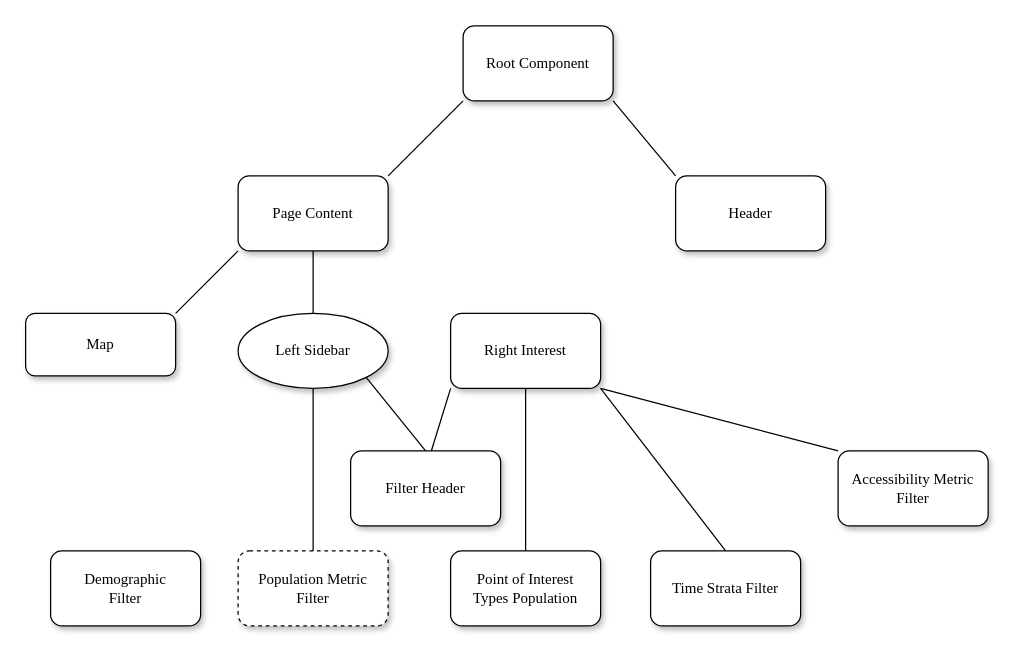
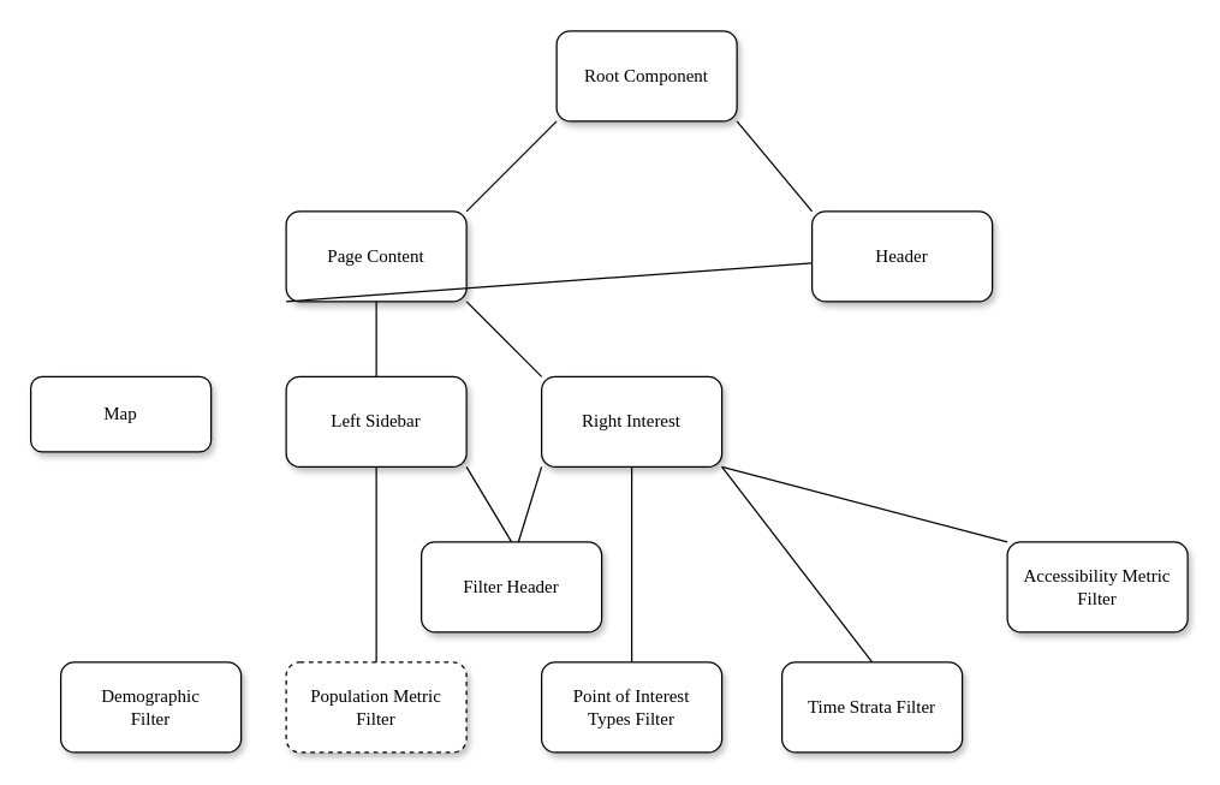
  <mxCell id="0" />
  <mxCell id="1" parent="0" />
  <mxCell id="2" value="Root Component" style="whiteSpace=wrap;html=1;rounded=1;shadow=1;labelBackgroundColor=none;strokeWidth=1;fontFamily=Verdana;fontSize=12;align=center;" parent="1" vertex="1"><mxGeometry x="370" y="20" width="120" height="60" as="geometry" /></mxCell>
  <mxCell id="3" value="&lt;span&gt;Page Content&lt;/span&gt;" style="whiteSpace=wrap;html=1;rounded=1;shadow=1;labelBackgroundColor=none;strokeWidth=1;fontFamily=Verdana;fontSize=12;align=center;" parent="1" vertex="1"><mxGeometry x="190" y="140" width="120" height="60" as="geometry" /></mxCell>
  <mxCell id="4" value="&lt;span&gt;Header&lt;/span&gt;" style="whiteSpace=wrap;html=1;rounded=1;shadow=1;labelBackgroundColor=none;strokeWidth=1;fontFamily=Verdana;fontSize=12;align=center;" parent="1" vertex="1"><mxGeometry x="540" y="140" width="120" height="60" as="geometry" /></mxCell>
  <mxCell id="5" value="" style="rounded=0;html=1;labelBackgroundColor=none;startArrow=none;startFill=0;startSize=5;endArrow=none;endFill=0;endSize=5;jettySize=auto;orthogonalLoop=1;strokeWidth=1;fontFamily=Verdana;fontSize=12;exitX=1;exitY=1;exitDx=0;exitDy=0;entryX=0;entryY=0;entryDx=0;entryDy=0;" parent="1" source="2" target="4" edge="1"><mxGeometry x="-0.3" y="13" relative="1" as="geometry"><mxPoint as="offset" /></mxGeometry></mxCell>
  <mxCell id="6" value="" style="rounded=0;html=1;labelBackgroundColor=none;startArrow=none;startFill=0;startSize=5;endArrow=none;endFill=0;endSize=5;jettySize=auto;orthogonalLoop=1;strokeWidth=1;fontFamily=Verdana;fontSize=12;exitX=0;exitY=1;exitDx=0;exitDy=0;entryX=1;entryY=0;entryDx=0;entryDy=0;" parent="1" source="2" target="3" edge="1"><mxGeometry x="-0.359" y="-11" relative="1" as="geometry"><mxPoint as="offset" /></mxGeometry></mxCell>
  <mxCell id="7" value="&lt;span&gt;Map&lt;/span&gt;" style="whiteSpace=wrap;html=1;rounded=1;shadow=1;labelBackgroundColor=none;strokeWidth=1;fontFamily=Verdana;fontSize=12;align=center;" parent="1" vertex="1"><mxGeometry x="20" y="250" width="120" height="50" as="geometry" /></mxCell>
- <mxCell id="8" value="&lt;span&gt;Left Sidebar&lt;/span&gt;" style="ellipse;whiteSpace=wrap;html=1;shadow=1;labelBackgroundColor=none;strokeWidth=1;fontFamily=Verdana;fontSize=12;align=center;" parent="1" vertex="1"><mxGeometry x="190" y="250" width="120" height="60" as="geometry" /></mxCell>
- <mxCell id="9" value="" style="rounded=0;html=1;labelBackgroundColor=none;startArrow=none;startFill=0;startSize=5;endArrow=none;endFill=0;endSize=5;jettySize=auto;orthogonalLoop=1;strokeWidth=1;fontFamily=Verdana;fontSize=12;exitX=0;exitY=1;exitDx=0;exitDy=0;entryX=1;entryY=0;entryDx=0;entryDy=0;" parent="1" source="3" target="7" edge="1"><mxGeometry x="0.6" y="-67" relative="1" as="geometry"><mxPoint as="offset" /></mxGeometry></mxCell>
+ <mxCell id="8" value="&lt;span&gt;Left Sidebar&lt;/span&gt;" style="whiteSpace=wrap;html=1;rounded=1;shadow=1;labelBackgroundColor=none;strokeWidth=1;fontFamily=Verdana;fontSize=12;align=center;" parent="1" vertex="1"><mxGeometry x="190" y="250" width="120" height="60" as="geometry" /></mxCell>
+ <mxCell id="9" value="" style="rounded=0;html=1;labelBackgroundColor=none;startArrow=none;startFill=0;startSize=5;endArrow=none;endFill=0;endSize=5;jettySize=auto;orthogonalLoop=1;strokeWidth=1;fontFamily=Verdana;fontSize=12;exitX=0;exitY=1;exitDx=0;exitDy=0;" parent="1" source="3" target="4" edge="1"><mxGeometry x="0.6" y="-67" relative="1" as="geometry"><mxPoint as="offset" /></mxGeometry></mxCell>
  <mxCell id="10" value="" style="rounded=0;html=1;labelBackgroundColor=none;startArrow=none;startFill=0;startSize=5;endArrow=none;endFill=0;endSize=5;jettySize=auto;orthogonalLoop=1;strokeWidth=1;fontFamily=Verdana;fontSize=12" parent="1" source="3" target="8" edge="1"><mxGeometry x="-0.2" y="14" relative="1" as="geometry"><mxPoint as="offset" /></mxGeometry></mxCell>
  <mxCell id="11" value="&lt;span&gt;Right Interest&lt;/span&gt;" style="whiteSpace=wrap;html=1;rounded=1;shadow=1;labelBackgroundColor=none;strokeWidth=1;fontFamily=Verdana;fontSize=12;align=center;" vertex="1" parent="1"><mxGeometry x="360" y="250" width="120" height="60" as="geometry" /></mxCell>
+ <mxCell id="12" value="" style="rounded=0;html=1;labelBackgroundColor=none;startArrow=none;startFill=0;startSize=5;endArrow=none;endFill=0;endSize=5;jettySize=auto;orthogonalLoop=1;strokeWidth=1;fontFamily=Verdana;fontSize=12;exitX=1;exitY=1;exitDx=0;exitDy=0;entryX=0;entryY=0;entryDx=0;entryDy=0;" edge="1" parent="1" source="3" target="11"><mxGeometry x="-0.2" y="-14" relative="1" as="geometry"><mxPoint as="offset" /><mxPoint x="200" y="210" as="sourcePoint" /><mxPoint x="100" y="260" as="targetPoint" /></mxGeometry></mxCell>
  <mxCell id="13" value="&lt;span&gt;Filter Header&lt;br&gt;&lt;/span&gt;" style="whiteSpace=wrap;html=1;rounded=1;shadow=1;labelBackgroundColor=none;strokeWidth=1;fontFamily=Verdana;fontSize=12;align=center;" vertex="1" parent="1"><mxGeometry x="280" y="360" width="120" height="60" as="geometry" /></mxCell>
  <mxCell id="14" value="&lt;span&gt;Population Metric &lt;br&gt;Filter&lt;br&gt;&lt;/span&gt;" style="whiteSpace=wrap;html=1;rounded=1;shadow=1;labelBackgroundColor=none;strokeWidth=1;fontFamily=Verdana;fontSize=12;align=center;dashed=1;" vertex="1" parent="1"><mxGeometry x="190" y="440" width="120" height="60" as="geometry" /></mxCell>
  <mxCell id="15" value="&lt;span&gt;Demographic &lt;br&gt;Filter&lt;br&gt;&lt;/span&gt;" style="whiteSpace=wrap;html=1;rounded=1;shadow=1;labelBackgroundColor=none;strokeWidth=1;fontFamily=Verdana;fontSize=12;align=center;" vertex="1" parent="1"><mxGeometry x="40" y="440" width="120" height="60" as="geometry" /></mxCell>
- <mxCell id="16" value="&lt;span&gt;Point of Interest &lt;br&gt;Types Population&lt;br&gt;&lt;/span&gt;" style="whiteSpace=wrap;html=1;rounded=1;shadow=1;labelBackgroundColor=none;strokeWidth=1;fontFamily=Verdana;fontSize=12;align=center;" vertex="1" parent="1"><mxGeometry x="360" y="440" width="120" height="60" as="geometry" /></mxCell>
+ <mxCell id="16" value="&lt;span&gt;Point of Interest &lt;br&gt;Types Filter&lt;br&gt;&lt;/span&gt;" style="whiteSpace=wrap;html=1;rounded=1;shadow=1;labelBackgroundColor=none;strokeWidth=1;fontFamily=Verdana;fontSize=12;align=center;" vertex="1" parent="1"><mxGeometry x="360" y="440" width="120" height="60" as="geometry" /></mxCell>
  <mxCell id="17" value="&lt;span&gt;Time Strata Filter&lt;br&gt;&lt;/span&gt;" style="whiteSpace=wrap;html=1;rounded=1;shadow=1;labelBackgroundColor=none;strokeWidth=1;fontFamily=Verdana;fontSize=12;align=center;" vertex="1" parent="1"><mxGeometry x="520" y="440" width="120" height="60" as="geometry" /></mxCell>
  <mxCell id="18" value="&lt;span&gt;Accessibility Metric Filter&lt;br&gt;&lt;/span&gt;" style="whiteSpace=wrap;html=1;rounded=1;shadow=1;labelBackgroundColor=none;strokeWidth=1;fontFamily=Verdana;fontSize=12;align=center;" vertex="1" parent="1"><mxGeometry x="670" y="360" width="120" height="60" as="geometry" /></mxCell>
  <mxCell id="19" value="" style="rounded=0;html=1;labelBackgroundColor=none;startArrow=none;startFill=0;startSize=5;endArrow=none;endFill=0;endSize=5;jettySize=auto;orthogonalLoop=1;strokeWidth=1;fontFamily=Verdana;fontSize=12;exitX=1;exitY=1;exitDx=0;exitDy=0;entryX=0;entryY=0;entryDx=0;entryDy=0;" edge="1" parent="1" source="11" target="18"><mxGeometry x="-0.2" y="-14" relative="1" as="geometry"><mxPoint as="offset" /><mxPoint x="320" y="210" as="sourcePoint" /><mxPoint x="580" y="330" as="targetPoint" /></mxGeometry></mxCell>
  <mxCell id="20" value="" style="rounded=0;html=1;labelBackgroundColor=none;startArrow=none;startFill=0;startSize=5;endArrow=none;endFill=0;endSize=5;jettySize=auto;orthogonalLoop=1;strokeWidth=1;fontFamily=Verdana;fontSize=12;exitX=1;exitY=1;exitDx=0;exitDy=0;entryX=0.5;entryY=0;entryDx=0;entryDy=0;" edge="1" parent="1" source="11" target="17"><mxGeometry x="-0.2" y="-14" relative="1" as="geometry"><mxPoint as="offset" /><mxPoint x="490" y="305" as="sourcePoint" /><mxPoint x="710" y="370" as="targetPoint" /></mxGeometry></mxCell>
  <mxCell id="21" value="" style="rounded=0;html=1;labelBackgroundColor=none;startArrow=none;startFill=0;startSize=5;endArrow=none;endFill=0;endSize=5;jettySize=auto;orthogonalLoop=1;strokeWidth=1;fontFamily=Verdana;fontSize=12;exitX=0.5;exitY=1;exitDx=0;exitDy=0;entryX=0.5;entryY=0;entryDx=0;entryDy=0;" edge="1" parent="1" source="11" target="16"><mxGeometry x="-0.2" y="-14" relative="1" as="geometry"><mxPoint as="offset" /><mxPoint x="500" y="315" as="sourcePoint" /><mxPoint x="720" y="380" as="targetPoint" /></mxGeometry></mxCell>
  <mxCell id="22" value="" style="rounded=0;html=1;labelBackgroundColor=none;startArrow=none;startFill=0;startSize=5;endArrow=none;endFill=0;endSize=5;jettySize=auto;orthogonalLoop=1;strokeWidth=1;fontFamily=Verdana;fontSize=12;exitX=0;exitY=1;exitDx=0;exitDy=0;entryX=0.538;entryY=0.001;entryDx=0;entryDy=0;entryPerimeter=0;" edge="1" parent="1" source="11" target="13"><mxGeometry x="-0.2" y="-14" relative="1" as="geometry"><mxPoint as="offset" /><mxPoint x="510" y="325" as="sourcePoint" /><mxPoint x="730" y="390" as="targetPoint" /></mxGeometry></mxCell>
  <mxCell id="23" value="" style="rounded=0;html=1;labelBackgroundColor=none;startArrow=none;startFill=0;startSize=5;endArrow=none;endFill=0;endSize=5;jettySize=auto;orthogonalLoop=1;strokeWidth=1;fontFamily=Verdana;fontSize=12;exitX=1;exitY=1;exitDx=0;exitDy=0;entryX=0.5;entryY=0;entryDx=0;entryDy=0;" edge="1" parent="1" source="8" target="13"><mxGeometry x="-0.2" y="-14" relative="1" as="geometry"><mxPoint as="offset" /><mxPoint x="520" y="335" as="sourcePoint" /><mxPoint x="740" y="400" as="targetPoint" /></mxGeometry></mxCell>
  <mxCell id="24" value="" style="rounded=0;html=1;labelBackgroundColor=none;startArrow=none;startFill=0;startSize=5;endArrow=none;endFill=0;endSize=5;jettySize=auto;orthogonalLoop=1;strokeWidth=1;fontFamily=Verdana;fontSize=12;exitX=0.5;exitY=1;exitDx=0;exitDy=0;entryX=0.5;entryY=0;entryDx=0;entryDy=0;" edge="1" parent="1" source="8" target="14"><mxGeometry x="-0.2" y="-14" relative="1" as="geometry"><mxPoint as="offset" /><mxPoint x="530" y="345" as="sourcePoint" /><mxPoint x="750" y="410" as="targetPoint" /></mxGeometry></mxCell>
